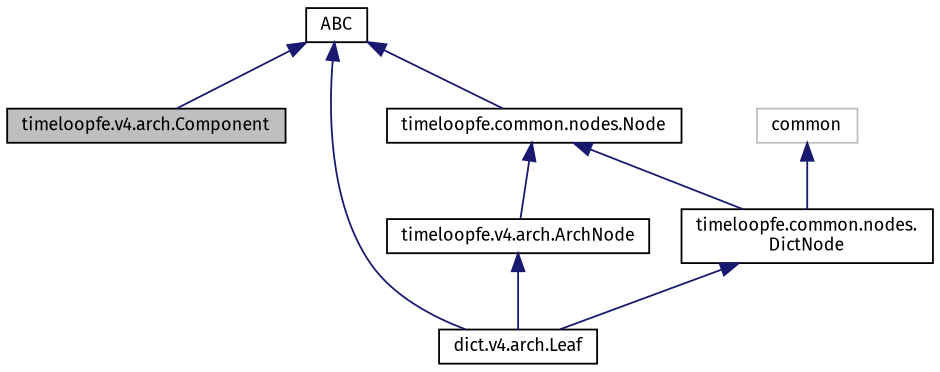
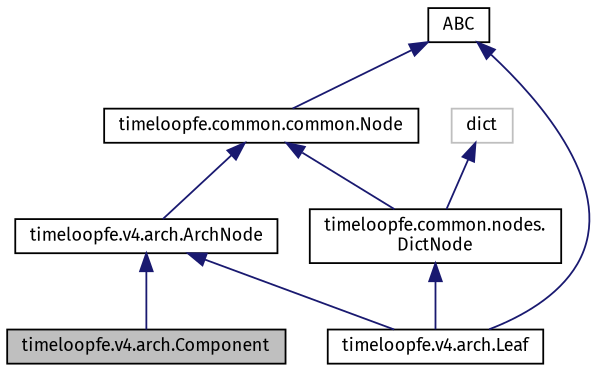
  digraph {
    fontname="Fira Sans"
    node [color=black fillcolor=white fontname="Fira Sans" fontsize=10 shape=record style=filled]
    edge [color=midnightblue dir=back fontname="Fira Sans" fontsize=10 labelfontname=Helvetica labelfontsize=10 style=solid]
    n1 [fillcolor=grey75 fontcolor=black height=0.2 label="timeloopfe.v4.arch.Component" width=0.4]
-   n2 [height=0.2 label="dict.v4.arch.Leaf" width=0.4]
+   n2 [height=0.2 label="timeloopfe.v4.arch.Leaf" width=0.4]
    n3 [height=0.2 label="timeloopfe.v4.arch.ArchNode" width=0.4]
-   n4 [height=0.2 label="timeloopfe.common.nodes.Node" width=0.4]
+   n4 [height=0.2 label="timeloopfe.common.common.Node" width=0.4]
    n5 [height=0.2 label="timeloopfe.common.nodes.\lDictNode" width=0.4]
    n6 [height=0.2 label=ABC width=0.4]
-   n7 [color=grey75 height=0.2 label=common width=0.4]
+   n7 [color=grey75 height=0.2 label=dict width=0.4]
    n3 -> n2
    n4 -> n3
    n4 -> n5
    n5 -> n2
-   n6 -> n1
+   n3 -> n1
    n6 -> n2
    n6 -> n4
    n7 -> n5
  }
